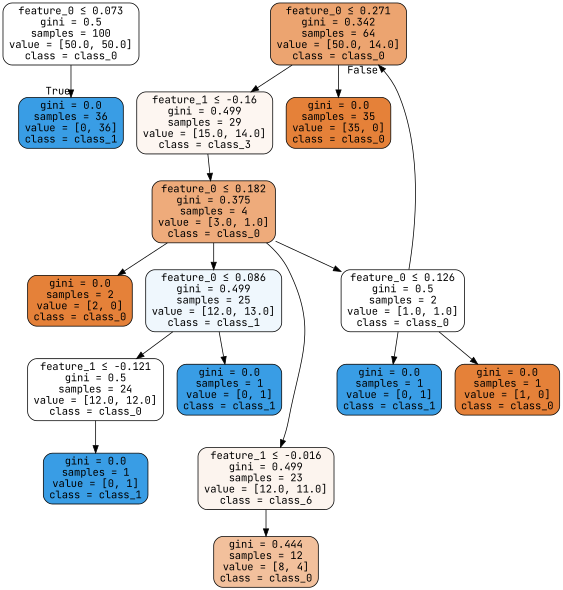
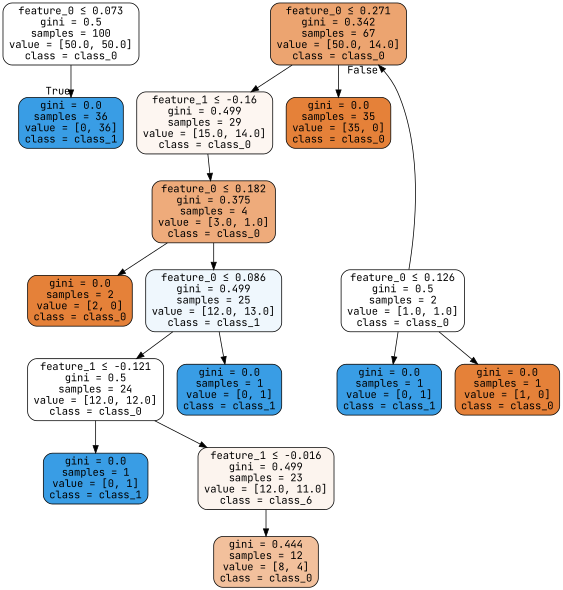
  digraph {
    fontname="JetBrains Mono"
    node [color=black fillcolor="#399de5ff" fontname="JetBrains Mono" shape=box style="filled, rounded"]
    edge [fontname="JetBrains Mono"]
    n1 [fillcolor="#e5813900" label=<feature_0 &le; 0.073<br/>gini = 0.5<br/>samples = 100<br/>value = [50.0, 50.0]<br/>class = class_0>]
    n2 [label=<gini = 0.0<br/>samples = 36<br/>value = [0, 36]<br/>class = class_1>]
-   n3 [fillcolor="#e58139b8" label=<feature_0 &le; 0.271<br/>gini = 0.342<br/>samples = 64<br/>value = [50.0, 14.0]<br/>class = class_0>]
-   n4 [fillcolor="#e5813911" label=<feature_1 &le; -0.16<br/>gini = 0.499<br/>samples = 29<br/>value = [15.0, 14.0]<br/>class = class_3>]
+   n3 [fillcolor="#e58139b8" label=<feature_0 &le; 0.271<br/>gini = 0.342<br/>samples = 67<br/>value = [50.0, 14.0]<br/>class = class_0>]
+   n4 [fillcolor="#e5813911" label=<feature_1 &le; -0.16<br/>gini = 0.499<br/>samples = 29<br/>value = [15.0, 14.0]<br/>class = class_0>]
    n5 [fillcolor="#e58139ff" label=<gini = 0.0<br/>samples = 35<br/>value = [35, 0]<br/>class = class_0>]
    n6 [fillcolor="#e58139aa" label=<feature_0 &le; 0.182<br/>gini = 0.375<br/>samples = 4<br/>value = [3.0, 1.0]<br/>class = class_0>]
    n7 [fillcolor="#399de514" label=<feature_0 &le; 0.086<br/>gini = 0.499<br/>samples = 25<br/>value = [12.0, 13.0]<br/>class = class_1>]
    n8 [fillcolor="#e5813900" label=<feature_0 &le; 0.126<br/>gini = 0.5<br/>samples = 2<br/>value = [1.0, 1.0]<br/>class = class_0>]
    n9 [fillcolor="#e58139ff" label=<gini = 0.0<br/>samples = 2<br/>value = [2, 0]<br/>class = class_0>]
    n10 [label=<gini = 0.0<br/>samples = 1<br/>value = [0, 1]<br/>class = class_1>]
    n11 [fillcolor="#e5813900" label=<feature_1 &le; -0.121<br/>gini = 0.5<br/>samples = 24<br/>value = [12.0, 12.0]<br/>class = class_0>]
    n12 [fillcolor="#e58139ff" label=<gini = 0.0<br/>samples = 1<br/>value = [1, 0]<br/>class = class_0>]
    n13 [label=<gini = 0.0<br/>samples = 1<br/>value = [0, 1]<br/>class = class_1>]
    n14 [label=<gini = 0.0<br/>samples = 1<br/>value = [0, 1]<br/>class = class_1>]
    n15 [fillcolor="#e5813915" label=<feature_1 &le; -0.016<br/>gini = 0.499<br/>samples = 23<br/>value = [12.0, 11.0]<br/>class = class_6>]
    n16 [fillcolor="#e581397f" label=<gini = 0.444<br/>samples = 12<br/>value = [8, 4]<br/>class = class_0>]
    n1 -> n2 [headlabel=True labelangle=45 labeldistance=2.5]
    n3 -> n4
    n3 -> n5
    n4 -> n6
    n6 -> n7
-   n6 -> n8
    n6 -> n9
    n7 -> n10
    n7 -> n11
    n8 -> n3 [headlabel=False labelangle=-45 labeldistance=2.5]
    n8 -> n12
    n8 -> n13
    n11 -> n14
-   n6 -> n15
+   n11 -> n15
    n15 -> n16
  }
